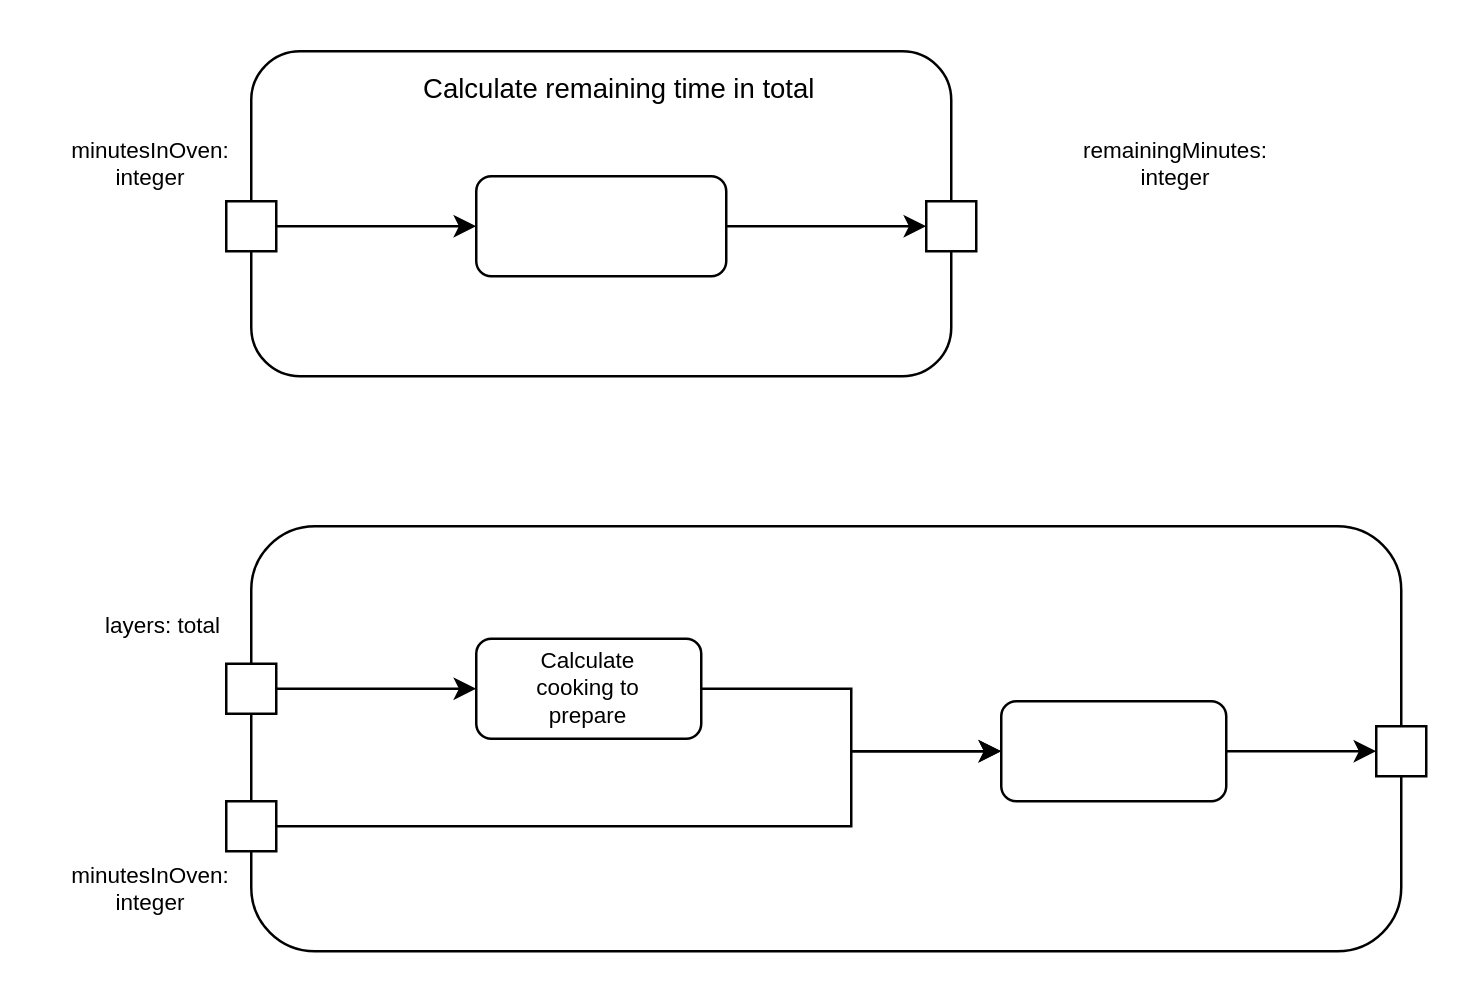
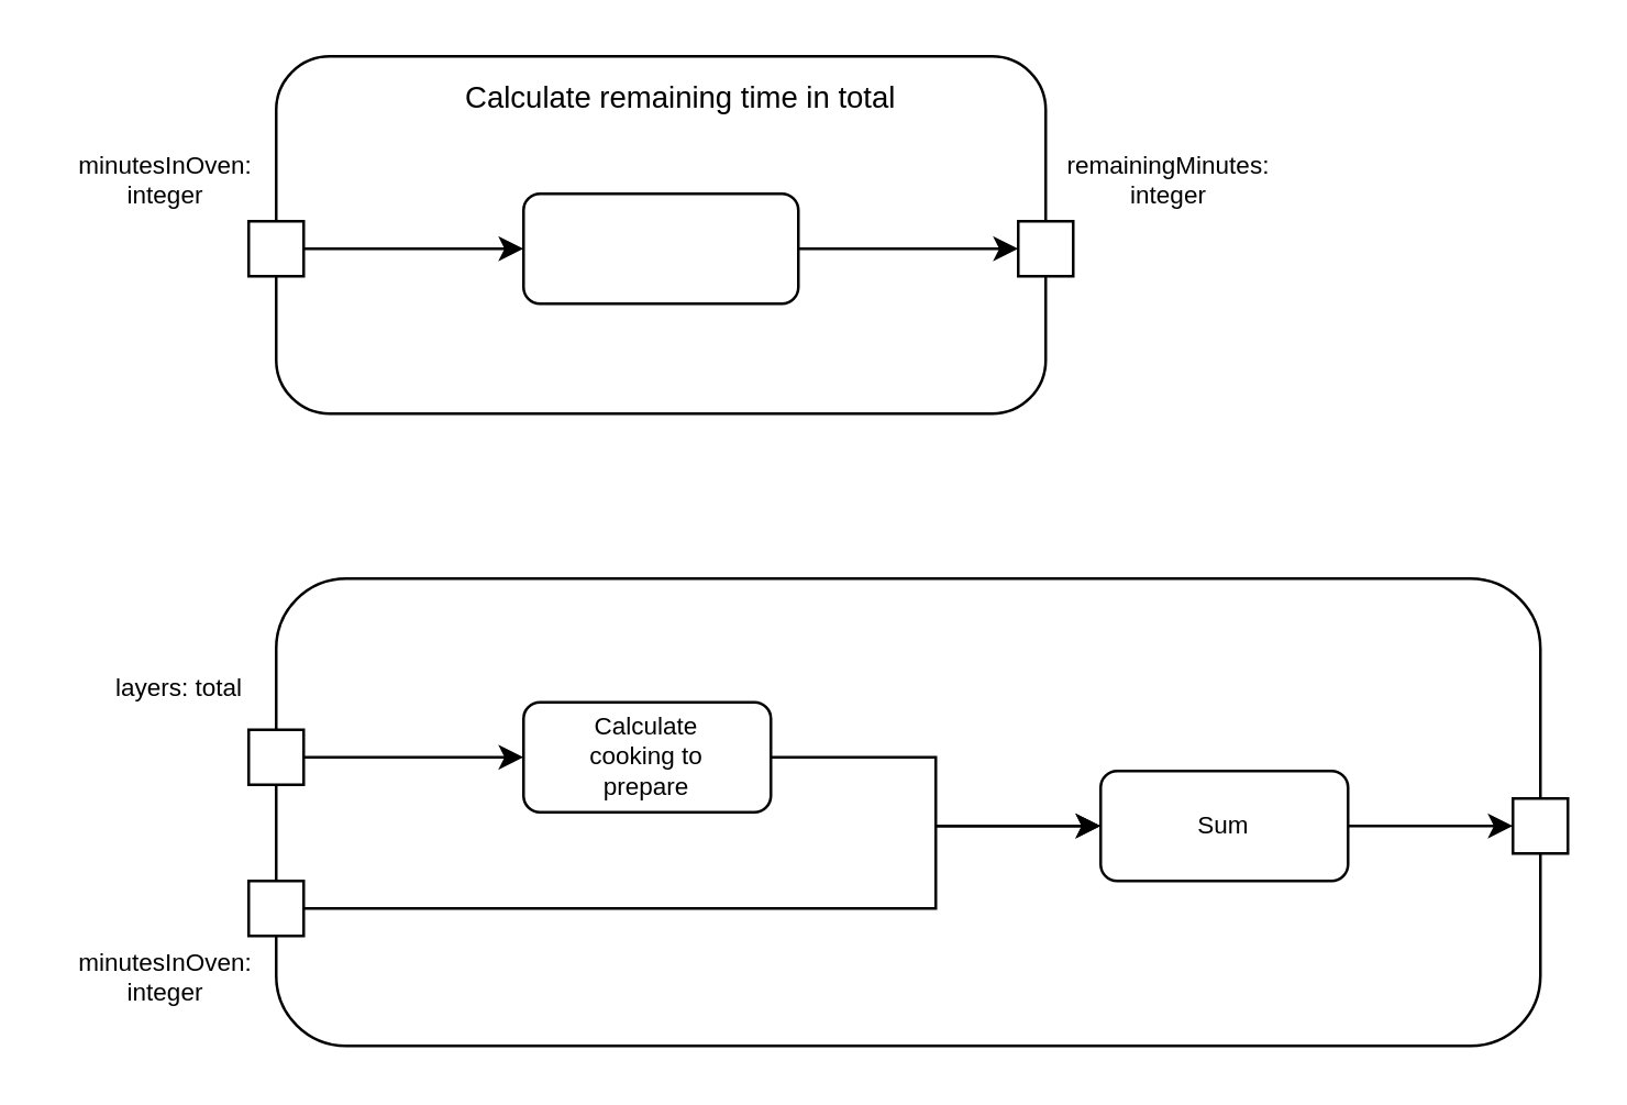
  <mxCell id="0" />
  <mxCell id="1" parent="0" />
  <mxCell id="2" value="" style="rounded=1;whiteSpace=wrap;html=1;" vertex="1" parent="1"><mxGeometry x="100" y="210" width="460" height="170" as="geometry" /></mxCell>
  <mxCell id="3" value="" style="rounded=0;whiteSpace=wrap;html=1;" vertex="1" parent="1"><mxGeometry x="550" y="290" width="20" height="20" as="geometry" /></mxCell>
  <mxCell id="4" style="rounded=0;orthogonalLoop=1;jettySize=auto;html=1;entryX=0;entryY=0.5;entryDx=0;entryDy=0;fontSize=9;exitX=1;exitY=0.5;exitDx=0;exitDy=0;" edge="1" parent="1" source="5" target="11"><mxGeometry relative="1" as="geometry" /></mxCell>
  <mxCell id="5" value="" style="rounded=0;whiteSpace=wrap;html=1;" vertex="1" parent="1"><mxGeometry x="90" y="265" width="20" height="20" as="geometry" /></mxCell>
  <mxCell id="6" style="edgeStyle=orthogonalEdgeStyle;rounded=0;orthogonalLoop=1;jettySize=auto;html=1;exitX=1;exitY=0.5;exitDx=0;exitDy=0;entryX=0;entryY=0.5;entryDx=0;entryDy=0;fontSize=9;" edge="1" parent="1" source="7" target="14"><mxGeometry relative="1" as="geometry"><Array as="points"><mxPoint x="340" y="330" /><mxPoint x="340" y="300" /></Array></mxGeometry></mxCell>
  <mxCell id="7" value="" style="rounded=0;whiteSpace=wrap;html=1;" vertex="1" parent="1"><mxGeometry x="90" y="320" width="20" height="20" as="geometry" /></mxCell>
  <mxCell id="8" value="layers: total" style="text;html=1;strokeColor=none;fillColor=none;align=center;verticalAlign=middle;whiteSpace=wrap;rounded=0;fontSize=9;" vertex="1" parent="1"><mxGeometry x="30" y="235" width="70" height="30" as="geometry" /></mxCell>
  <mxCell id="9" value="minutesInOven: integer" style="text;html=1;strokeColor=none;fillColor=none;align=center;verticalAlign=middle;whiteSpace=wrap;rounded=0;fontSize=9;" vertex="1" parent="1"><mxGeometry x="20" y="340" width="80" height="30" as="geometry" /></mxCell>
  <mxCell id="10" style="edgeStyle=elbowEdgeStyle;rounded=0;orthogonalLoop=1;jettySize=auto;html=1;entryX=0;entryY=0.5;entryDx=0;entryDy=0;fontSize=9;exitX=1;exitY=0.5;exitDx=0;exitDy=0;" edge="1" parent="1" source="11" target="14"><mxGeometry relative="1" as="geometry" /></mxCell>
  <mxCell id="11" value="" style="rounded=1;whiteSpace=wrap;html=1;fontSize=11;align=center;" vertex="1" parent="1"><mxGeometry x="190" y="255" width="90" height="40" as="geometry" /></mxCell>
  <mxCell id="12" value="Calculate cooking to prepare" style="text;html=1;strokeColor=none;fillColor=none;align=center;verticalAlign=middle;whiteSpace=wrap;rounded=0;fontSize=9;" vertex="1" parent="1"><mxGeometry x="200" y="257.5" width="70" height="35" as="geometry" /></mxCell>
  <mxCell id="13" style="edgeStyle=none;rounded=0;orthogonalLoop=1;jettySize=auto;html=1;exitX=1;exitY=0.5;exitDx=0;exitDy=0;entryX=0;entryY=0.5;entryDx=0;entryDy=0;fontSize=9;" edge="1" parent="1" source="14" target="3"><mxGeometry relative="1" as="geometry" /></mxCell>
  <mxCell id="14" value="" style="rounded=1;whiteSpace=wrap;html=1;fontSize=9;align=center;" vertex="1" parent="1"><mxGeometry x="400" y="280" width="90" height="40" as="geometry" /></mxCell>
+ <mxCell id="15" value="Sum" style="text;html=1;strokeColor=none;fillColor=none;align=center;verticalAlign=middle;whiteSpace=wrap;rounded=0;fontSize=9;" vertex="1" parent="1"><mxGeometry x="410" y="280" width="70" height="40" as="geometry" /></mxCell>
  <mxCell id="16" value="" style="rounded=1;whiteSpace=wrap;html=1;fontSize=9;align=center;" vertex="1" parent="1"><mxGeometry x="100" y="20" width="280" height="130" as="geometry" /></mxCell>
  <mxCell id="17" value="Calculate remaining time in total" style="text;html=1;strokeColor=none;fillColor=none;align=center;verticalAlign=middle;whiteSpace=wrap;rounded=0;fontSize=11;" vertex="1" parent="1"><mxGeometry x="105" y="20" width="285" height="30" as="geometry" /></mxCell>
  <mxCell id="18" style="edgeStyle=elbowEdgeStyle;rounded=0;orthogonalLoop=1;jettySize=auto;html=1;fontSize=9;" edge="1" parent="1" source="19" target="22"><mxGeometry relative="1" as="geometry" /></mxCell>
  <mxCell id="19" value="" style="rounded=0;whiteSpace=wrap;html=1;" vertex="1" parent="1"><mxGeometry x="90" y="80" width="20" height="20" as="geometry" /></mxCell>
  <mxCell id="20" value="" style="rounded=0;whiteSpace=wrap;html=1;" vertex="1" parent="1"><mxGeometry x="370" y="80" width="20" height="20" as="geometry" /></mxCell>
  <mxCell id="21" style="edgeStyle=elbowEdgeStyle;rounded=0;orthogonalLoop=1;jettySize=auto;html=1;exitX=1;exitY=0.5;exitDx=0;exitDy=0;fontSize=9;entryX=0;entryY=0.5;entryDx=0;entryDy=0;" edge="1" parent="1" source="22" target="20"><mxGeometry relative="1" as="geometry" /></mxCell>
  <mxCell id="22" value="" style="rounded=1;whiteSpace=wrap;html=1;fontSize=9;align=center;" vertex="1" parent="1"><mxGeometry x="190" y="70" width="100" height="40" as="geometry" /></mxCell>
  <mxCell id="23" value="minutesInOven: integer" style="text;html=1;strokeColor=none;fillColor=none;align=center;verticalAlign=middle;whiteSpace=wrap;rounded=0;fontSize=9;" vertex="1" parent="1"><mxGeometry x="20" y="50" width="80" height="30" as="geometry" /></mxCell>
- <mxCell id="24" value="remainingMinutes: integer" style="text;html=1;strokeColor=none;fillColor=none;align=center;verticalAlign=middle;whiteSpace=wrap;rounded=0;fontSize=9;" vertex="1" parent="1"><mxGeometry x="425" y="50" width="90" height="30" as="geometry" /></mxCell>
+ <mxCell id="24" value="remainingMinutes: integer" style="text;html=1;strokeColor=none;fillColor=none;align=center;verticalAlign=middle;whiteSpace=wrap;rounded=0;fontSize=9;" vertex="1" parent="1"><mxGeometry x="380" y="50" width="90" height="30" as="geometry" /></mxCell>
